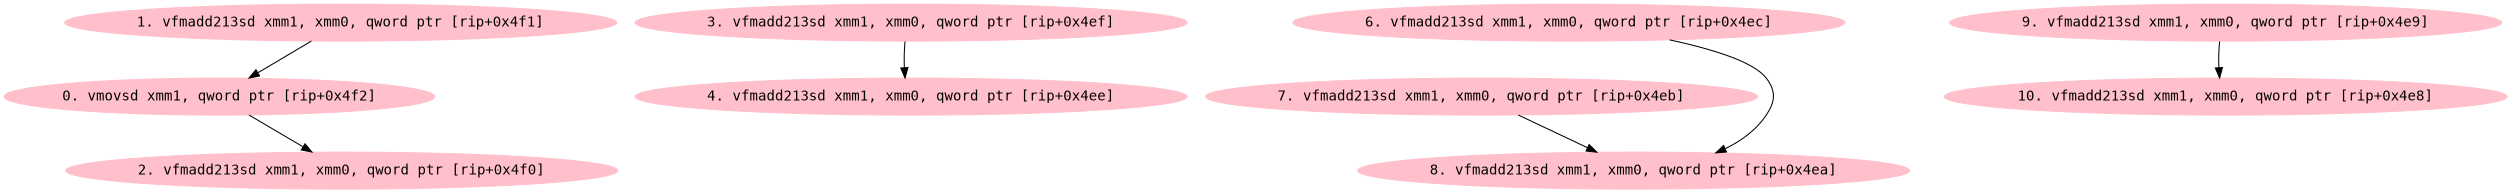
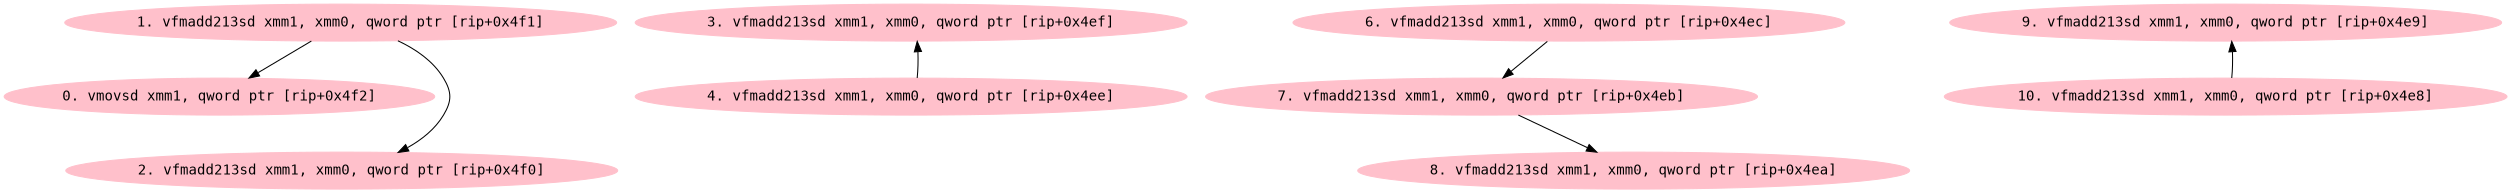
  digraph {
    fontname="DejaVu Sans Mono"
    node [color=pink fontname="DejaVu Sans Mono" style=filled]
    edge [fontname="DejaVu Sans Mono"]
    n1 [label="0. vmovsd xmm1, qword ptr [rip+0x4f2]"]
    n2 [label="1. vfmadd213sd xmm1, xmm0, qword ptr [rip+0x4f1]"]
    n3 [label="2. vfmadd213sd xmm1, xmm0, qword ptr [rip+0x4f0]"]
    n4 [label="3. vfmadd213sd xmm1, xmm0, qword ptr [rip+0x4ef]"]
    n5 [label="4. vfmadd213sd xmm1, xmm0, qword ptr [rip+0x4ee]"]
    n6 [label="6. vfmadd213sd xmm1, xmm0, qword ptr [rip+0x4ec]"]
    n7 [label="7. vfmadd213sd xmm1, xmm0, qword ptr [rip+0x4eb]"]
    n8 [label="8. vfmadd213sd xmm1, xmm0, qword ptr [rip+0x4ea]"]
    n9 [label="9. vfmadd213sd xmm1, xmm0, qword ptr [rip+0x4e9]"]
    n10 [label="10. vfmadd213sd xmm1, xmm0, qword ptr [rip+0x4e8]"]
    n2 -> n1
-   n1 -> n3
-   n4 -> n5
-   n6 -> n8
+   n2 -> n3
+   n5 -> n4
+   n6 -> n7
    n7 -> n8
-   n9 -> n10
+   n10 -> n9
  }
